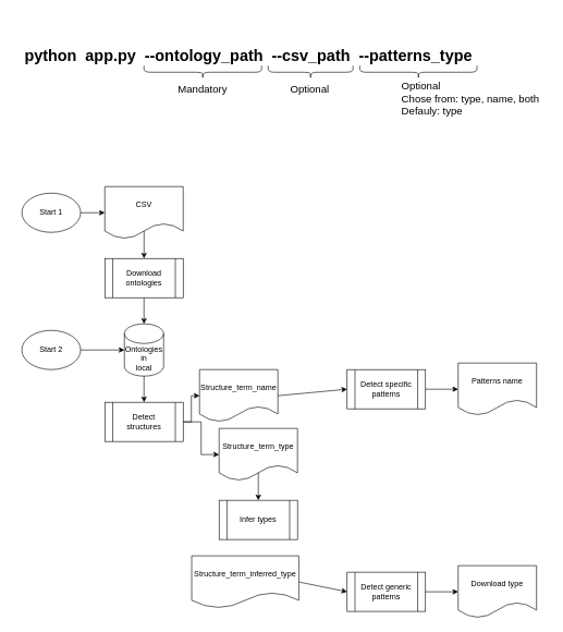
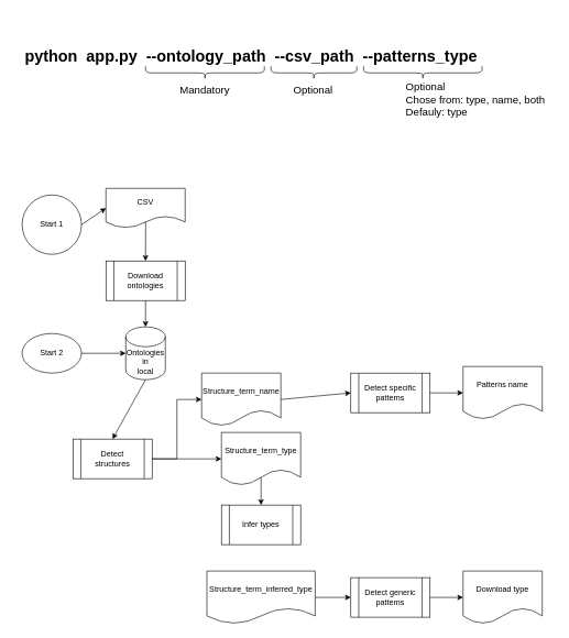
  <mxCell id="0" />
  <mxCell id="1" parent="0" />
  <mxCell id="2" value="Download type" style="shape=document;whiteSpace=wrap;html=1;boundedLbl=1;" parent="1" vertex="1"><mxGeometry x="701" y="865" width="120" height="80" as="geometry" /></mxCell>
- <mxCell id="3" value="CSV" style="shape=document;whiteSpace=wrap;html=1;boundedLbl=1;" parent="1" vertex="1"><mxGeometry x="160" y="285" width="120" height="80" as="geometry" /></mxCell>
+ <mxCell id="3" value="CSV" style="shape=document;whiteSpace=wrap;html=1;boundedLbl=1;" parent="1" vertex="1"><mxGeometry x="160" y="285" width="120" height="60" as="geometry" /></mxCell>
  <mxCell id="4" value="Download&lt;br&gt;ontologies" style="shape=process;whiteSpace=wrap;html=1;backgroundOutline=1;" parent="1" vertex="1"><mxGeometry x="160" y="395" width="120" height="60" as="geometry" /></mxCell>
  <mxCell id="5" value="" style="endArrow=classic;html=1;rounded=0;entryX=0.5;entryY=0;entryDx=0;entryDy=0;exitX=0.501;exitY=0.849;exitDx=0;exitDy=0;exitPerimeter=0;" parent="1" source="3" target="4" edge="1"><mxGeometry width="50" height="50" relative="1" as="geometry"><mxPoint x="300" y="555" as="sourcePoint" /><mxPoint x="350" y="505" as="targetPoint" /></mxGeometry></mxCell>
  <mxCell id="6" value="Ontologies&lt;br&gt;in&lt;br&gt;local" style="shape=cylinder3;whiteSpace=wrap;html=1;boundedLbl=1;backgroundOutline=1;size=15;" parent="1" vertex="1"><mxGeometry x="190" y="495" width="60" height="80" as="geometry" /></mxCell>
  <mxCell id="7" value="" style="endArrow=classic;html=1;rounded=0;entryX=0.5;entryY=0;entryDx=0;entryDy=0;exitX=0.5;exitY=1;exitDx=0;exitDy=0;entryPerimeter=0;" parent="1" source="4" target="6" edge="1"><mxGeometry width="50" height="50" relative="1" as="geometry"><mxPoint x="230" y="323" as="sourcePoint" /><mxPoint x="230" y="385" as="targetPoint" /></mxGeometry></mxCell>
  <mxCell id="8" value="" style="endArrow=classic;html=1;rounded=0;entryX=0.5;entryY=0;entryDx=0;entryDy=0;exitX=0.5;exitY=1;exitDx=0;exitDy=0;exitPerimeter=0;" parent="1" source="6" target="9" edge="1"><mxGeometry width="50" height="50" relative="1" as="geometry"><mxPoint x="240" y="323" as="sourcePoint" /><mxPoint x="240" y="385" as="targetPoint" /></mxGeometry></mxCell>
- <mxCell id="9" value="Detect&lt;br&gt;structures" style="shape=process;whiteSpace=wrap;html=1;backgroundOutline=1;" parent="1" vertex="1"><mxGeometry x="160" y="615" width="120" height="60" as="geometry" /></mxCell>
+ <mxCell id="9" value="Detect&lt;br&gt;structures" style="shape=process;whiteSpace=wrap;html=1;backgroundOutline=1;" parent="1" vertex="1"><mxGeometry x="110" y="665" width="120" height="60" as="geometry" /></mxCell>
  <mxCell id="10" value="Structure_term_name" style="shape=document;whiteSpace=wrap;html=1;boundedLbl=1;" parent="1" vertex="1"><mxGeometry x="305" y="565" width="120" height="80" as="geometry" /></mxCell>
  <mxCell id="11" value="Structure_term_type" style="shape=document;whiteSpace=wrap;html=1;boundedLbl=1;" parent="1" vertex="1"><mxGeometry x="335" y="655" width="120" height="80" as="geometry" /></mxCell>
  <mxCell id="12" value="" style="endArrow=classic;html=1;rounded=0;entryX=0;entryY=0.5;entryDx=0;entryDy=0;exitX=1;exitY=0.5;exitDx=0;exitDy=0;edgeStyle=orthogonalEdgeStyle;" parent="1" source="9" target="10" edge="1"><mxGeometry width="50" height="50" relative="1" as="geometry"><mxPoint x="230" y="575" as="sourcePoint" /><mxPoint x="230" y="625" as="targetPoint" /></mxGeometry></mxCell>
  <mxCell id="13" value="" style="endArrow=classic;html=1;rounded=0;entryX=0;entryY=0.5;entryDx=0;entryDy=0;exitX=1;exitY=0.5;exitDx=0;exitDy=0;edgeStyle=orthogonalEdgeStyle;" parent="1" source="9" target="11" edge="1"><mxGeometry width="50" height="50" relative="1" as="geometry"><mxPoint x="290" y="655" as="sourcePoint" /><mxPoint x="404" y="585" as="targetPoint" /></mxGeometry></mxCell>
  <mxCell id="14" value="Infer types" style="shape=process;whiteSpace=wrap;html=1;backgroundOutline=1;" parent="1" vertex="1"><mxGeometry x="335" y="765" width="120" height="60" as="geometry" /></mxCell>
- <mxCell id="15" value="Structure_term_inferred_type" style="shape=document;whiteSpace=wrap;html=1;boundedLbl=1;" parent="1" vertex="1"><mxGeometry x="293" y="850" width="164" height="80" as="geometry" /></mxCell>
+ <mxCell id="15" value="Structure_term_inferred_type" style="shape=document;whiteSpace=wrap;html=1;boundedLbl=1;" parent="1" vertex="1"><mxGeometry x="313" y="865" width="164" height="80" as="geometry" /></mxCell>
  <mxCell id="16" value="" style="endArrow=classic;html=1;rounded=0;entryX=0.5;entryY=0;entryDx=0;entryDy=0;exitX=0.5;exitY=0.848;exitDx=0;exitDy=0;exitPerimeter=0;" parent="1" source="11" target="14" edge="1"><mxGeometry width="50" height="50" relative="1" as="geometry"><mxPoint x="231" y="655" as="sourcePoint" /><mxPoint x="345" y="705" as="targetPoint" /></mxGeometry></mxCell>
  <mxCell id="17" value="Detect specific&lt;br&gt;patterns" style="shape=process;whiteSpace=wrap;html=1;backgroundOutline=1;" parent="1" vertex="1"><mxGeometry x="531" y="565" width="120" height="60" as="geometry" /></mxCell>
  <mxCell id="18" value="Detect generic&lt;br&gt;patterns" style="shape=process;whiteSpace=wrap;html=1;backgroundOutline=1;" parent="1" vertex="1"><mxGeometry x="531" y="875" width="120" height="60" as="geometry" /></mxCell>
  <mxCell id="19" value="" style="endArrow=classic;html=1;rounded=0;entryX=0;entryY=0.5;entryDx=0;entryDy=0;exitX=1;exitY=0.5;exitDx=0;exitDy=0;" parent="1" source="15" target="18" edge="1"><mxGeometry width="50" height="50" relative="1" as="geometry"><mxPoint x="405" y="835" as="sourcePoint" /><mxPoint x="405" y="875" as="targetPoint" /></mxGeometry></mxCell>
  <mxCell id="20" value="" style="endArrow=classic;html=1;rounded=0;entryX=0;entryY=0.5;entryDx=0;entryDy=0;exitX=1;exitY=0.5;exitDx=0;exitDy=0;" parent="1" source="10" target="17" edge="1"><mxGeometry width="50" height="50" relative="1" as="geometry"><mxPoint x="493" y="915" as="sourcePoint" /><mxPoint x="561" y="915" as="targetPoint" /></mxGeometry></mxCell>
  <mxCell id="21" value="Patterns name" style="shape=document;whiteSpace=wrap;html=1;boundedLbl=1;" parent="1" vertex="1"><mxGeometry x="701" y="555" width="120" height="80" as="geometry" /></mxCell>
  <mxCell id="22" value="" style="endArrow=classic;html=1;rounded=0;entryX=0;entryY=0.5;entryDx=0;entryDy=0;exitX=1;exitY=0.5;exitDx=0;exitDy=0;" parent="1" source="17" target="21" edge="1"><mxGeometry width="50" height="50" relative="1" as="geometry"><mxPoint x="465" y="605" as="sourcePoint" /><mxPoint x="541" y="605" as="targetPoint" /></mxGeometry></mxCell>
  <mxCell id="23" value="" style="endArrow=classic;html=1;rounded=0;entryX=0;entryY=0.5;entryDx=0;entryDy=0;exitX=1;exitY=0.5;exitDx=0;exitDy=0;" parent="1" source="18" target="2" edge="1"><mxGeometry width="50" height="50" relative="1" as="geometry"><mxPoint x="661" y="605" as="sourcePoint" /><mxPoint x="741" y="605" as="targetPoint" /></mxGeometry></mxCell>
- <mxCell id="24" value="Start 1" style="ellipse;whiteSpace=wrap;html=1;" parent="1" vertex="1"><mxGeometry x="33" y="295" width="90" height="60" as="geometry" /></mxCell>
+ <mxCell id="24" value="Start 1" style="ellipse;whiteSpace=wrap;html=1;" parent="1" vertex="1"><mxGeometry x="33" y="295" width="90" height="90" as="geometry" /></mxCell>
  <mxCell id="25" value="Start 2" style="ellipse;whiteSpace=wrap;html=1;" parent="1" vertex="1"><mxGeometry x="33" y="505" width="90" height="60" as="geometry" /></mxCell>
  <mxCell id="26" value="" style="endArrow=classic;html=1;rounded=0;entryX=0;entryY=0.5;entryDx=0;entryDy=0;exitX=1;exitY=0.5;exitDx=0;exitDy=0;entryPerimeter=0;" parent="1" source="25" target="6" edge="1"><mxGeometry width="50" height="50" relative="1" as="geometry"><mxPoint x="230" y="465" as="sourcePoint" /><mxPoint x="230" y="505" as="targetPoint" /></mxGeometry></mxCell>
  <mxCell id="27" value="" style="endArrow=classic;html=1;rounded=0;entryX=0;entryY=0.5;entryDx=0;entryDy=0;exitX=1;exitY=0.5;exitDx=0;exitDy=0;" parent="1" source="24" target="3" edge="1"><mxGeometry width="50" height="50" relative="1" as="geometry"><mxPoint x="153" y="545" as="sourcePoint" /><mxPoint x="200" y="545" as="targetPoint" /></mxGeometry></mxCell>
  <mxCell id="28" value="&lt;font style=&quot;font-size: 24px;&quot;&gt;&lt;b&gt;python&amp;nbsp; app.py&amp;nbsp; --ontology_path&amp;nbsp; --csv_path&amp;nbsp; --patterns_type&lt;/b&gt;&lt;/font&gt;" style="text;html=1;strokeColor=none;fillColor=none;align=center;verticalAlign=middle;whiteSpace=wrap;rounded=0;" vertex="1" parent="1"><mxGeometry x="20" y="70" width="720" height="30" as="geometry" /></mxCell>
  <mxCell id="29" value="" style="shape=curlyBracket;whiteSpace=wrap;html=1;rounded=1;flipH=1;labelPosition=right;verticalLabelPosition=middle;align=left;verticalAlign=middle;rotation=90;" vertex="1" parent="1"><mxGeometry x="300" y="20" width="20" height="180" as="geometry" /></mxCell>
  <mxCell id="30" value="" style="shape=curlyBracket;whiteSpace=wrap;html=1;rounded=1;flipH=1;labelPosition=right;verticalLabelPosition=middle;align=left;verticalAlign=middle;rotation=90;" vertex="1" parent="1"><mxGeometry x="465" y="45" width="20" height="130" as="geometry" /></mxCell>
  <mxCell id="31" value="" style="shape=curlyBracket;whiteSpace=wrap;html=1;rounded=1;flipH=1;labelPosition=right;verticalLabelPosition=middle;align=left;verticalAlign=middle;rotation=90;" vertex="1" parent="1"><mxGeometry x="630.07" y="20.32" width="20" height="179.37" as="geometry" /></mxCell>
  <mxCell id="32" value="&lt;font style=&quot;font-size: 16px;&quot;&gt;Mandatory&lt;/font&gt;" style="text;html=1;strokeColor=none;fillColor=none;align=center;verticalAlign=middle;whiteSpace=wrap;rounded=0;" vertex="1" parent="1"><mxGeometry x="280" y="120" width="60" height="30" as="geometry" /></mxCell>
  <mxCell id="33" value="&lt;font style=&quot;font-size: 16px;&quot;&gt;Optional&lt;/font&gt;" style="text;html=1;strokeColor=none;fillColor=none;align=center;verticalAlign=middle;whiteSpace=wrap;rounded=0;" vertex="1" parent="1"><mxGeometry x="444" y="120" width="60" height="30" as="geometry" /></mxCell>
  <mxCell id="34" value="&lt;div style=&quot;text-align: justify;&quot;&gt;&lt;span style=&quot;font-size: 16px; background-color: initial;&quot;&gt;Optional&lt;/span&gt;&lt;/div&gt;&lt;font style=&quot;font-size: 16px;&quot;&gt;&lt;div style=&quot;text-align: justify;&quot;&gt;&lt;span style=&quot;background-color: initial;&quot;&gt;Chose from: type, name, both&lt;/span&gt;&lt;/div&gt;&lt;div style=&quot;text-align: justify;&quot;&gt;&lt;span style=&quot;background-color: initial;&quot;&gt;Defauly: type&lt;/span&gt;&lt;/div&gt;&lt;/font&gt;" style="text;html=1;strokeColor=none;fillColor=none;align=center;verticalAlign=middle;whiteSpace=wrap;rounded=0;" vertex="1" parent="1"><mxGeometry x="600" y="120" width="239.93" height="60" as="geometry" /></mxCell>
